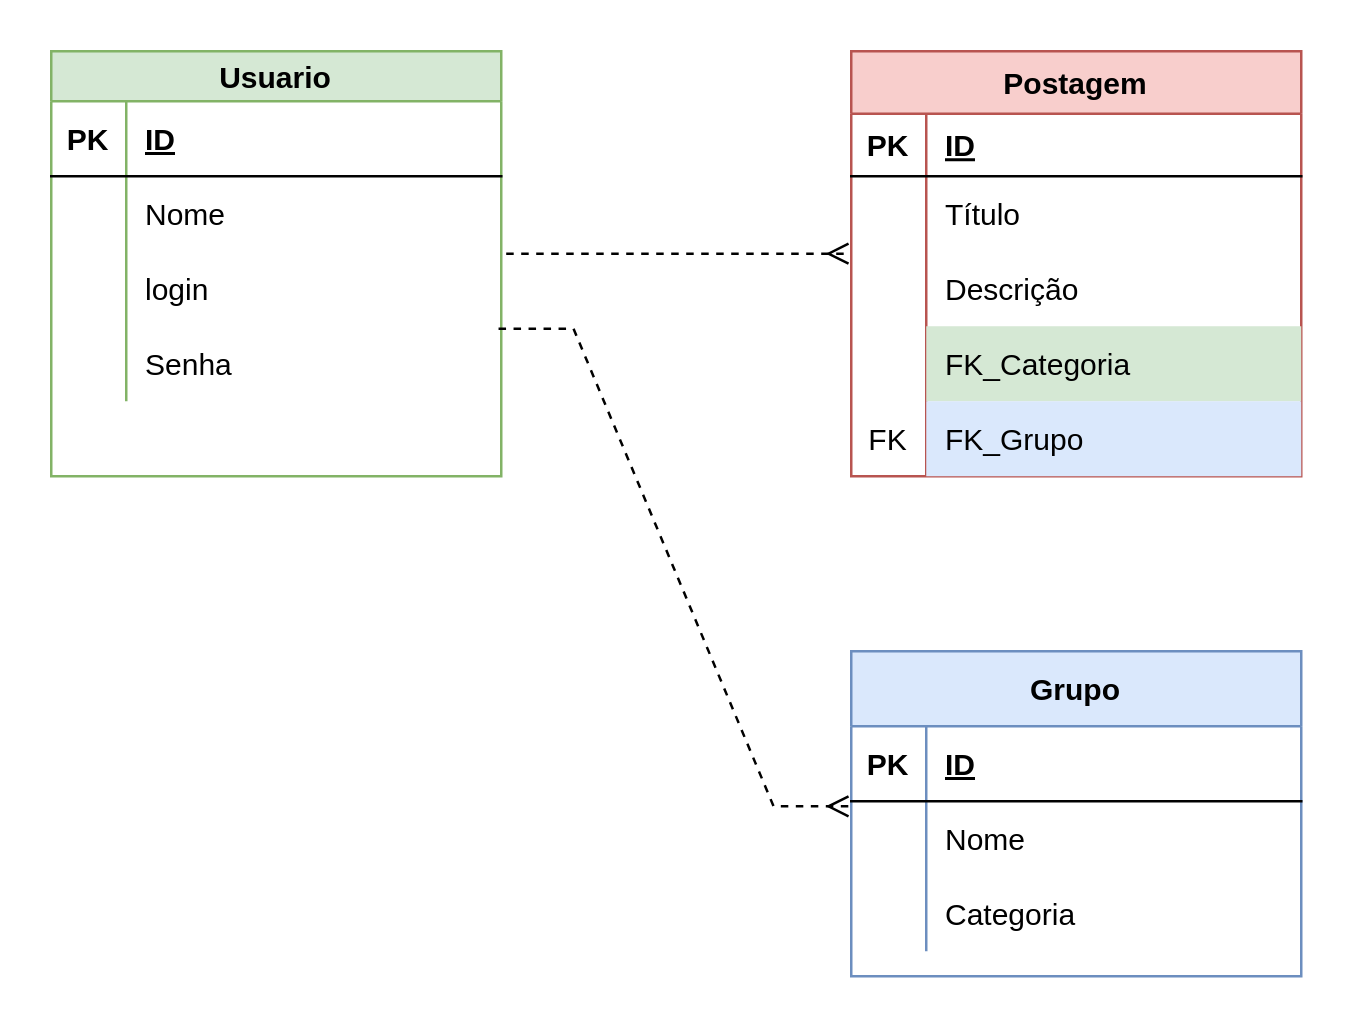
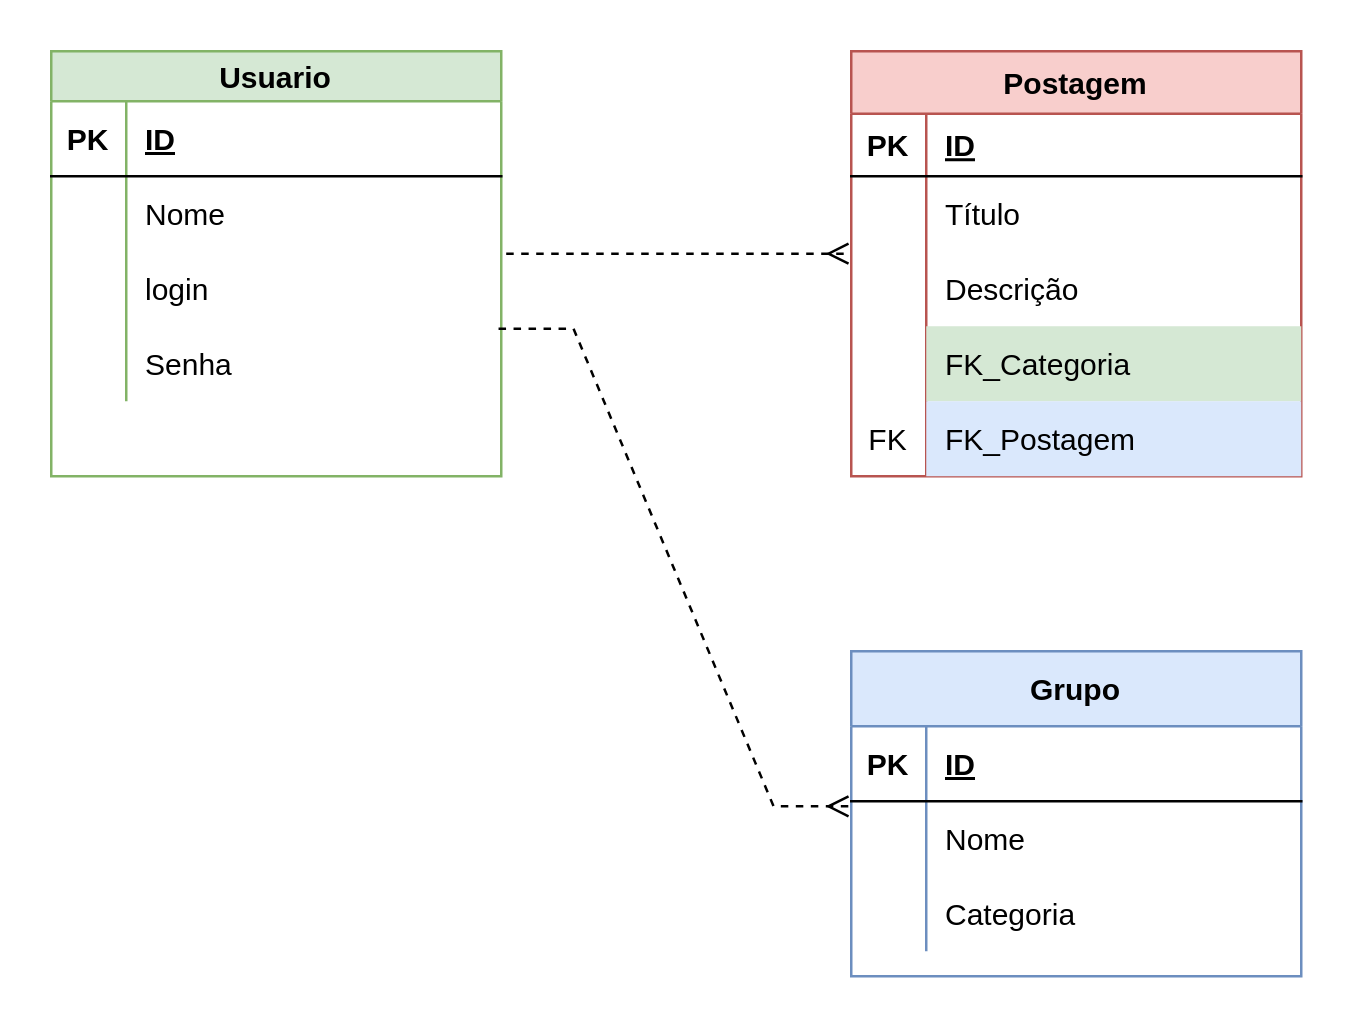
  <mxCell id="0" />
  <mxCell id="1" parent="0" />
  <mxCell id="2" value="Usuario" style="shape=table;startSize=20;container=1;collapsible=1;childLayout=tableLayout;fixedRows=1;rowLines=0;fontStyle=1;align=center;resizeLast=1;fillColor=#d5e8d4;strokeColor=#82b366;" parent="1" vertex="1"><mxGeometry x="20" y="20" width="180" height="170" as="geometry" /></mxCell>
  <mxCell id="3" value="" style="shape=tableRow;horizontal=0;startSize=0;swimlaneHead=0;swimlaneBody=0;fillColor=none;collapsible=0;dropTarget=0;points=[[0,0.5],[1,0.5]];portConstraint=eastwest;top=0;left=0;right=0;bottom=1;" parent="2" vertex="1"><mxGeometry y="20" width="180" height="30" as="geometry" /></mxCell>
  <mxCell id="4" value="PK" style="shape=partialRectangle;connectable=0;fillColor=none;top=0;left=0;bottom=0;right=0;fontStyle=1;overflow=hidden;" parent="3" vertex="1"><mxGeometry width="30" height="30" as="geometry"><mxRectangle width="30" height="30" as="alternateBounds" /></mxGeometry></mxCell>
  <mxCell id="5" value="ID" style="shape=partialRectangle;connectable=0;fillColor=none;top=0;left=0;bottom=0;right=0;align=left;spacingLeft=6;fontStyle=5;overflow=hidden;" parent="3" vertex="1"><mxGeometry x="30" width="150" height="30" as="geometry"><mxRectangle width="150" height="30" as="alternateBounds" /></mxGeometry></mxCell>
  <mxCell id="6" value="" style="shape=tableRow;horizontal=0;startSize=0;swimlaneHead=0;swimlaneBody=0;fillColor=none;collapsible=0;dropTarget=0;points=[[0,0.5],[1,0.5]];portConstraint=eastwest;top=0;left=0;right=0;bottom=0;" parent="2" vertex="1"><mxGeometry y="50" width="180" height="30" as="geometry" /></mxCell>
  <mxCell id="7" value="" style="shape=partialRectangle;connectable=0;fillColor=none;top=0;left=0;bottom=0;right=0;editable=1;overflow=hidden;" parent="6" vertex="1"><mxGeometry width="30" height="30" as="geometry"><mxRectangle width="30" height="30" as="alternateBounds" /></mxGeometry></mxCell>
  <mxCell id="8" value="Nome" style="shape=partialRectangle;connectable=0;fillColor=none;top=0;left=0;bottom=0;right=0;align=left;spacingLeft=6;overflow=hidden;" parent="6" vertex="1"><mxGeometry x="30" width="150" height="30" as="geometry"><mxRectangle width="150" height="30" as="alternateBounds" /></mxGeometry></mxCell>
  <mxCell id="9" value="" style="shape=tableRow;horizontal=0;startSize=0;swimlaneHead=0;swimlaneBody=0;fillColor=none;collapsible=0;dropTarget=0;points=[[0,0.5],[1,0.5]];portConstraint=eastwest;top=0;left=0;right=0;bottom=0;" parent="2" vertex="1"><mxGeometry y="80" width="180" height="30" as="geometry" /></mxCell>
  <mxCell id="10" value="" style="shape=partialRectangle;connectable=0;fillColor=none;top=0;left=0;bottom=0;right=0;editable=1;overflow=hidden;" parent="9" vertex="1"><mxGeometry width="30" height="30" as="geometry"><mxRectangle width="30" height="30" as="alternateBounds" /></mxGeometry></mxCell>
  <mxCell id="11" value="login" style="shape=partialRectangle;connectable=0;fillColor=none;top=0;left=0;bottom=0;right=0;align=left;spacingLeft=6;overflow=hidden;" parent="9" vertex="1"><mxGeometry x="30" width="150" height="30" as="geometry"><mxRectangle width="150" height="30" as="alternateBounds" /></mxGeometry></mxCell>
  <mxCell id="12" value="" style="shape=tableRow;horizontal=0;startSize=0;swimlaneHead=0;swimlaneBody=0;fillColor=none;collapsible=0;dropTarget=0;points=[[0,0.5],[1,0.5]];portConstraint=eastwest;top=0;left=0;right=0;bottom=0;" parent="2" vertex="1"><mxGeometry y="110" width="180" height="30" as="geometry" /></mxCell>
  <mxCell id="13" value="" style="shape=partialRectangle;connectable=0;fillColor=none;top=0;left=0;bottom=0;right=0;editable=1;overflow=hidden;" parent="12" vertex="1"><mxGeometry width="30" height="30" as="geometry"><mxRectangle width="30" height="30" as="alternateBounds" /></mxGeometry></mxCell>
  <mxCell id="14" value="Senha" style="shape=partialRectangle;connectable=0;fillColor=none;top=0;left=0;bottom=0;right=0;align=left;spacingLeft=6;overflow=hidden;" parent="12" vertex="1"><mxGeometry x="30" width="150" height="30" as="geometry"><mxRectangle width="150" height="30" as="alternateBounds" /></mxGeometry></mxCell>
  <mxCell id="15" value="Postagem" style="shape=table;startSize=25;container=1;collapsible=1;childLayout=tableLayout;fixedRows=1;rowLines=0;fontStyle=1;align=center;resizeLast=1;fillColor=#f8cecc;strokeColor=#b85450;" parent="1" vertex="1"><mxGeometry x="340" y="20" width="180" height="170" as="geometry" /></mxCell>
  <mxCell id="16" value="" style="shape=tableRow;horizontal=0;startSize=0;swimlaneHead=0;swimlaneBody=0;fillColor=none;collapsible=0;dropTarget=0;points=[[0,0.5],[1,0.5]];portConstraint=eastwest;top=0;left=0;right=0;bottom=1;" parent="15" vertex="1"><mxGeometry y="25" width="180" height="25" as="geometry" /></mxCell>
  <mxCell id="17" value="PK" style="shape=partialRectangle;connectable=0;fillColor=none;top=0;left=0;bottom=0;right=0;fontStyle=1;overflow=hidden;" parent="16" vertex="1"><mxGeometry width="30" height="25" as="geometry"><mxRectangle width="30" height="25" as="alternateBounds" /></mxGeometry></mxCell>
  <mxCell id="18" value="ID" style="shape=partialRectangle;connectable=0;fillColor=none;top=0;left=0;bottom=0;right=0;align=left;spacingLeft=6;fontStyle=5;overflow=hidden;" parent="16" vertex="1"><mxGeometry x="30" width="150" height="25" as="geometry"><mxRectangle width="150" height="25" as="alternateBounds" /></mxGeometry></mxCell>
  <mxCell id="19" value="" style="shape=tableRow;horizontal=0;startSize=0;swimlaneHead=0;swimlaneBody=0;fillColor=none;collapsible=0;dropTarget=0;points=[[0,0.5],[1,0.5]];portConstraint=eastwest;top=0;left=0;right=0;bottom=0;" parent="15" vertex="1"><mxGeometry y="50" width="180" height="30" as="geometry" /></mxCell>
  <mxCell id="20" value="" style="shape=partialRectangle;connectable=0;fillColor=none;top=0;left=0;bottom=0;right=0;editable=1;overflow=hidden;" parent="19" vertex="1"><mxGeometry width="30" height="30" as="geometry"><mxRectangle width="30" height="30" as="alternateBounds" /></mxGeometry></mxCell>
  <mxCell id="21" value="Título" style="shape=partialRectangle;connectable=0;fillColor=none;top=0;left=0;bottom=0;right=0;align=left;spacingLeft=6;overflow=hidden;" parent="19" vertex="1"><mxGeometry x="30" width="150" height="30" as="geometry"><mxRectangle width="150" height="30" as="alternateBounds" /></mxGeometry></mxCell>
  <mxCell id="22" value="" style="shape=tableRow;horizontal=0;startSize=0;swimlaneHead=0;swimlaneBody=0;fillColor=none;collapsible=0;dropTarget=0;points=[[0,0.5],[1,0.5]];portConstraint=eastwest;top=0;left=0;right=0;bottom=0;" parent="15" vertex="1"><mxGeometry y="80" width="180" height="30" as="geometry" /></mxCell>
  <mxCell id="23" value="" style="shape=partialRectangle;connectable=0;fillColor=none;top=0;left=0;bottom=0;right=0;editable=1;overflow=hidden;" parent="22" vertex="1"><mxGeometry width="30" height="30" as="geometry"><mxRectangle width="30" height="30" as="alternateBounds" /></mxGeometry></mxCell>
  <mxCell id="24" value="Descrição" style="shape=partialRectangle;connectable=0;fillColor=none;top=0;left=0;bottom=0;right=0;align=left;spacingLeft=6;overflow=hidden;" parent="22" vertex="1"><mxGeometry x="30" width="150" height="30" as="geometry"><mxRectangle width="150" height="30" as="alternateBounds" /></mxGeometry></mxCell>
  <mxCell id="25" value="" style="shape=tableRow;horizontal=0;startSize=0;swimlaneHead=0;swimlaneBody=0;fillColor=none;collapsible=0;dropTarget=0;points=[[0,0.5],[1,0.5]];portConstraint=eastwest;top=0;left=0;right=0;bottom=0;" parent="15" vertex="1"><mxGeometry y="110" width="180" height="30" as="geometry" /></mxCell>
  <mxCell id="26" value="" style="shape=partialRectangle;connectable=0;fillColor=none;top=0;left=0;bottom=0;right=0;editable=1;overflow=hidden;" parent="25" vertex="1"><mxGeometry width="30" height="30" as="geometry"><mxRectangle width="30" height="30" as="alternateBounds" /></mxGeometry></mxCell>
  <mxCell id="27" value="FK_Categoria" style="shape=partialRectangle;connectable=0;fillColor=#d5e8d4;top=0;left=0;bottom=0;right=0;align=left;spacingLeft=6;overflow=hidden;strokeColor=#82b366;" parent="25" vertex="1"><mxGeometry x="30" width="150" height="30" as="geometry"><mxRectangle width="150" height="30" as="alternateBounds" /></mxGeometry></mxCell>
  <mxCell id="28" value="" style="shape=tableRow;horizontal=0;startSize=0;swimlaneHead=0;swimlaneBody=0;fillColor=none;collapsible=0;dropTarget=0;points=[[0,0.5],[1,0.5]];portConstraint=eastwest;top=0;left=0;right=0;bottom=0;" parent="15" vertex="1"><mxGeometry y="140" width="180" height="30" as="geometry" /></mxCell>
  <mxCell id="29" value="FK" style="shape=partialRectangle;connectable=0;fillColor=none;top=0;left=0;bottom=0;right=0;editable=1;overflow=hidden;" parent="28" vertex="1"><mxGeometry width="30" height="30" as="geometry"><mxRectangle width="30" height="30" as="alternateBounds" /></mxGeometry></mxCell>
- <mxCell id="30" value="FK_Grupo" style="shape=partialRectangle;connectable=0;fillColor=#dae8fc;top=0;left=0;bottom=0;right=0;align=left;spacingLeft=6;overflow=hidden;strokeColor=#6c8ebf;" parent="28" vertex="1"><mxGeometry x="30" width="150" height="30" as="geometry"><mxRectangle width="150" height="30" as="alternateBounds" /></mxGeometry></mxCell>
+ <mxCell id="30" value="FK_Postagem" style="shape=partialRectangle;connectable=0;fillColor=#dae8fc;top=0;left=0;bottom=0;right=0;align=left;spacingLeft=6;overflow=hidden;strokeColor=#6c8ebf;" parent="28" vertex="1"><mxGeometry x="30" width="150" height="30" as="geometry"><mxRectangle width="150" height="30" as="alternateBounds" /></mxGeometry></mxCell>
  <mxCell id="31" value="Grupo" style="shape=table;startSize=30;container=1;collapsible=1;childLayout=tableLayout;fixedRows=1;rowLines=0;fontStyle=1;align=center;resizeLast=1;fillColor=#dae8fc;strokeColor=#6c8ebf;" vertex="1" parent="1"><mxGeometry x="340" y="260" width="180" height="130" as="geometry" /></mxCell>
  <mxCell id="32" value="" style="shape=tableRow;horizontal=0;startSize=0;swimlaneHead=0;swimlaneBody=0;fillColor=none;collapsible=0;dropTarget=0;points=[[0,0.5],[1,0.5]];portConstraint=eastwest;top=0;left=0;right=0;bottom=1;" vertex="1" parent="31"><mxGeometry y="30" width="180" height="30" as="geometry" /></mxCell>
  <mxCell id="33" value="PK" style="shape=partialRectangle;connectable=0;fillColor=none;top=0;left=0;bottom=0;right=0;fontStyle=1;overflow=hidden;" vertex="1" parent="32"><mxGeometry width="30" height="30" as="geometry"><mxRectangle width="30" height="30" as="alternateBounds" /></mxGeometry></mxCell>
  <mxCell id="34" value="ID" style="shape=partialRectangle;connectable=0;fillColor=none;top=0;left=0;bottom=0;right=0;align=left;spacingLeft=6;fontStyle=5;overflow=hidden;" vertex="1" parent="32"><mxGeometry x="30" width="150" height="30" as="geometry"><mxRectangle width="150" height="30" as="alternateBounds" /></mxGeometry></mxCell>
  <mxCell id="35" value="" style="shape=tableRow;horizontal=0;startSize=0;swimlaneHead=0;swimlaneBody=0;fillColor=none;collapsible=0;dropTarget=0;points=[[0,0.5],[1,0.5]];portConstraint=eastwest;top=0;left=0;right=0;bottom=0;" vertex="1" parent="31"><mxGeometry y="60" width="180" height="30" as="geometry" /></mxCell>
  <mxCell id="36" value="" style="shape=partialRectangle;connectable=0;fillColor=none;top=0;left=0;bottom=0;right=0;editable=1;overflow=hidden;" vertex="1" parent="35"><mxGeometry width="30" height="30" as="geometry"><mxRectangle width="30" height="30" as="alternateBounds" /></mxGeometry></mxCell>
  <mxCell id="37" value="Nome" style="shape=partialRectangle;connectable=0;fillColor=none;top=0;left=0;bottom=0;right=0;align=left;spacingLeft=6;overflow=hidden;" vertex="1" parent="35"><mxGeometry x="30" width="150" height="30" as="geometry"><mxRectangle width="150" height="30" as="alternateBounds" /></mxGeometry></mxCell>
  <mxCell id="38" value="" style="shape=tableRow;horizontal=0;startSize=0;swimlaneHead=0;swimlaneBody=0;fillColor=none;collapsible=0;dropTarget=0;points=[[0,0.5],[1,0.5]];portConstraint=eastwest;top=0;left=0;right=0;bottom=0;" vertex="1" parent="31"><mxGeometry y="90" width="180" height="30" as="geometry" /></mxCell>
  <mxCell id="39" value="" style="shape=partialRectangle;connectable=0;fillColor=none;top=0;left=0;bottom=0;right=0;editable=1;overflow=hidden;" vertex="1" parent="38"><mxGeometry width="30" height="30" as="geometry"><mxRectangle width="30" height="30" as="alternateBounds" /></mxGeometry></mxCell>
  <mxCell id="40" value="Categoria" style="shape=partialRectangle;connectable=0;fillColor=none;top=0;left=0;bottom=0;right=0;align=left;spacingLeft=6;overflow=hidden;" vertex="1" parent="38"><mxGeometry x="30" width="150" height="30" as="geometry"><mxRectangle width="150" height="30" as="alternateBounds" /></mxGeometry></mxCell>
  <mxCell id="41" value="" style="edgeStyle=entityRelationEdgeStyle;fontSize=12;html=1;endArrow=ERmany;rounded=0;dashed=1;exitX=0.994;exitY=0.033;exitDx=0;exitDy=0;exitPerimeter=0;entryX=-0.006;entryY=0.067;entryDx=0;entryDy=0;entryPerimeter=0;" edge="1" parent="1" source="12" target="35"><mxGeometry width="100" height="100" relative="1" as="geometry"><mxPoint x="220" y="220" as="sourcePoint" /><mxPoint x="180" y="340" as="targetPoint" /></mxGeometry></mxCell>
  <mxCell id="42" value="" style="edgeStyle=entityRelationEdgeStyle;fontSize=12;html=1;endArrow=ERmany;rounded=0;dashed=1;exitX=1.011;exitY=0.033;exitDx=0;exitDy=0;exitPerimeter=0;entryX=-0.006;entryY=0.033;entryDx=0;entryDy=0;entryPerimeter=0;" edge="1" parent="1" source="9" target="22"><mxGeometry width="100" height="100" relative="1" as="geometry"><mxPoint x="220" y="220" as="sourcePoint" /><mxPoint x="340" y="90" as="targetPoint" /></mxGeometry></mxCell>
